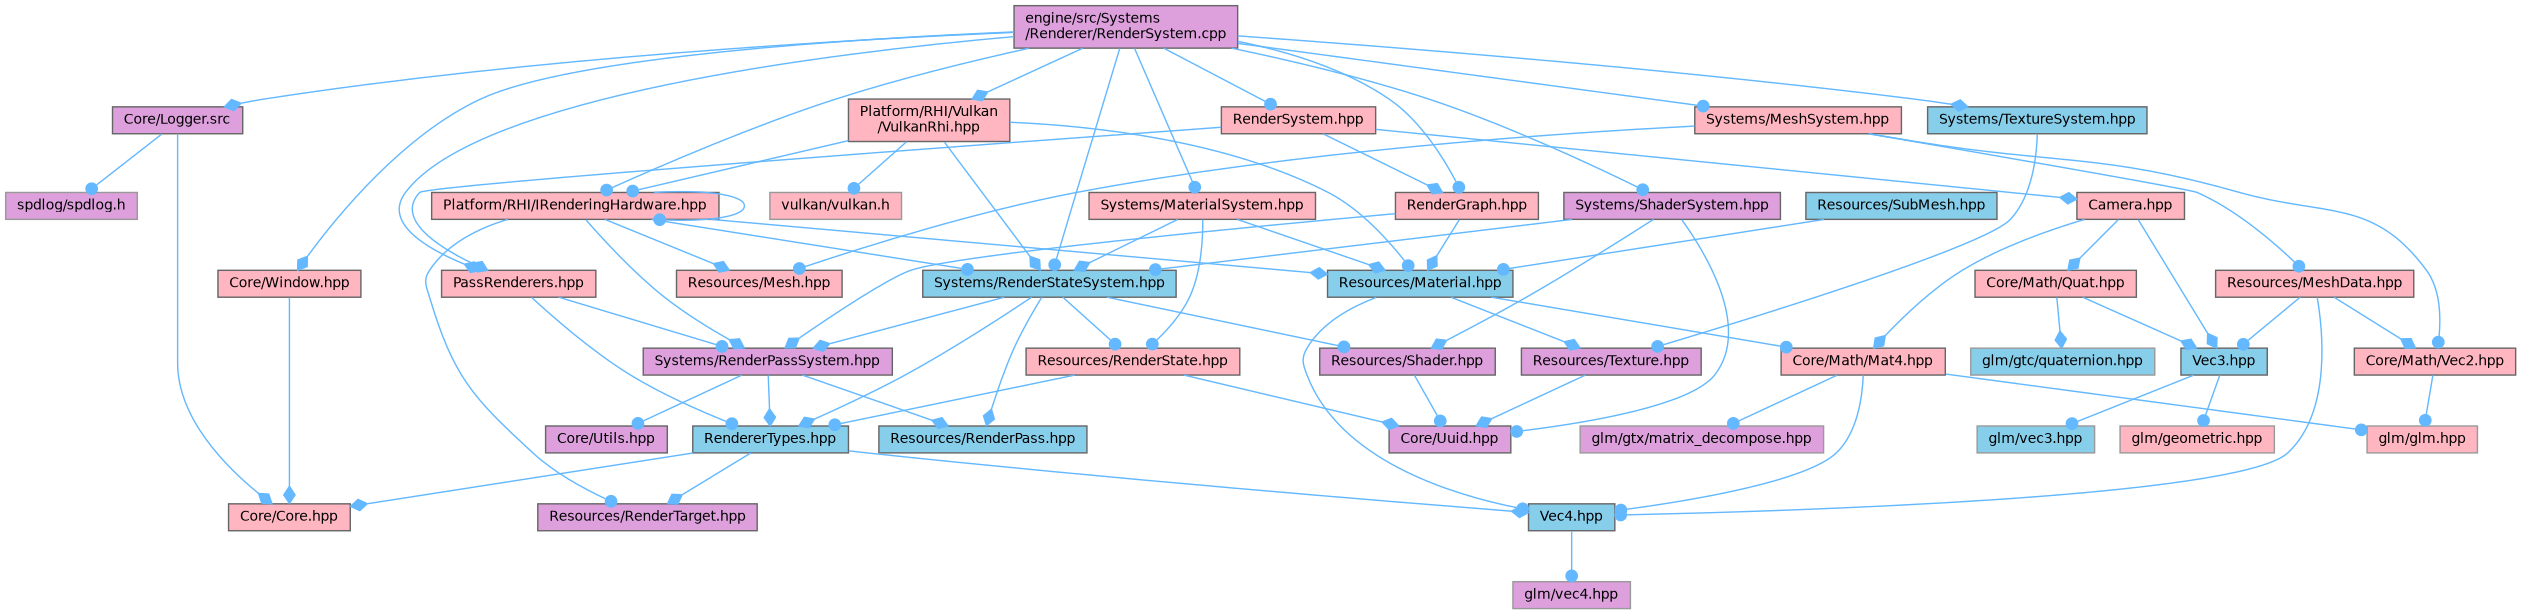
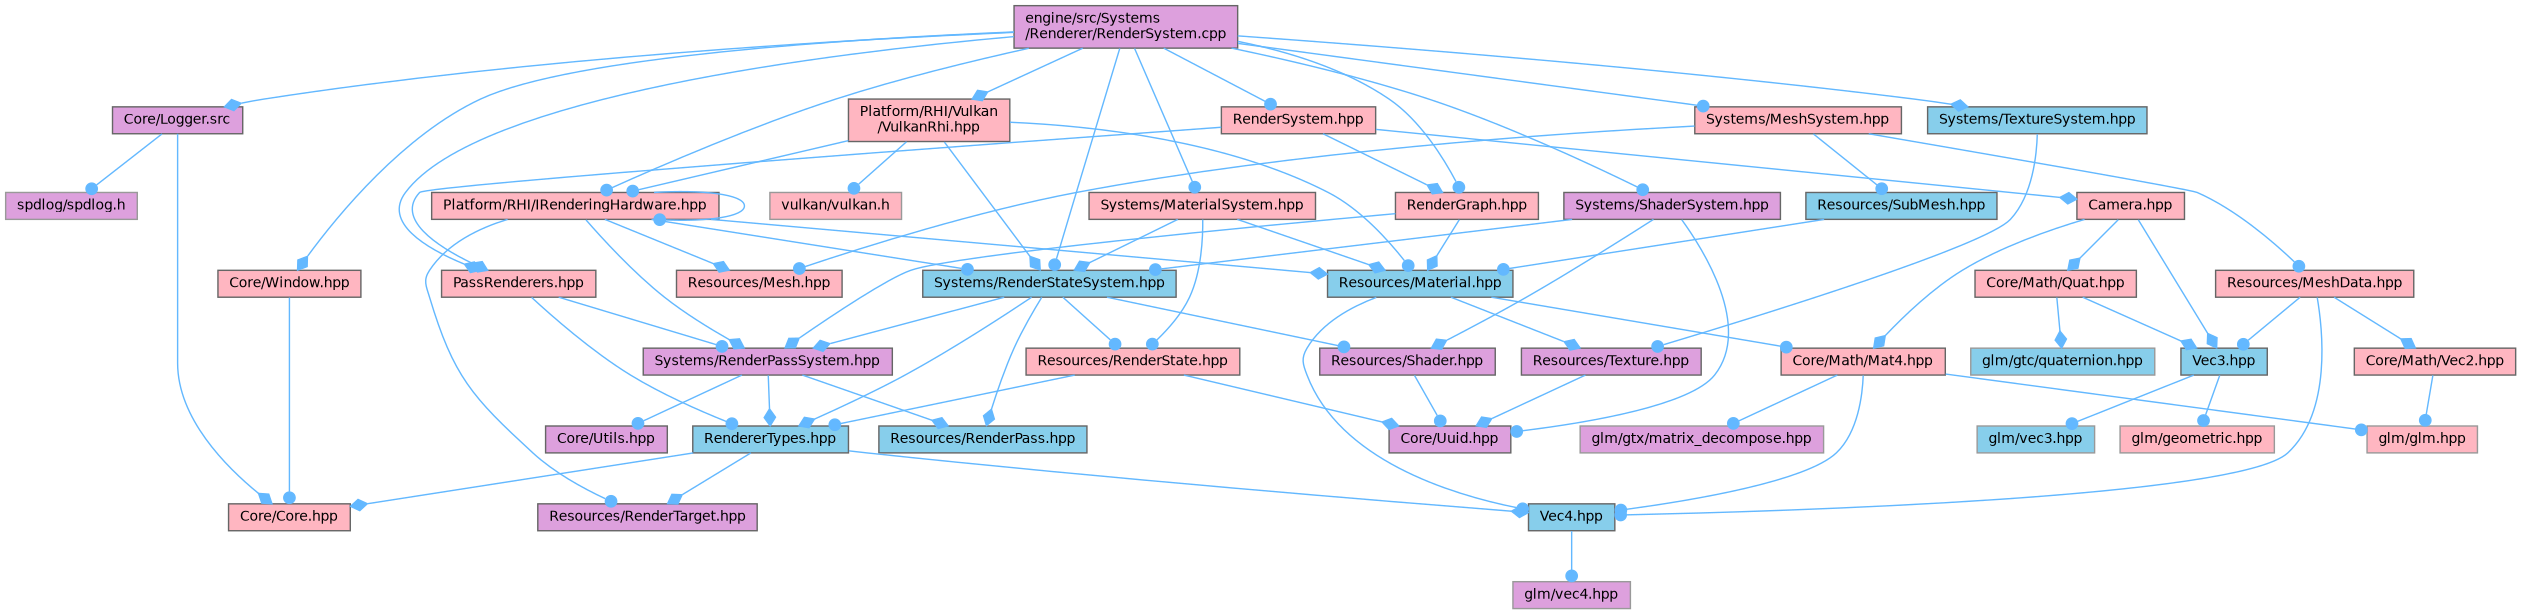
  digraph {
    node [color=grey40 fillcolor=lightpink fontname=Helvetica fontsize=10 shape=box style=filled]
    edge [arrowhead=dot color=steelblue1 fontname=Helvetica fontsize=10 labelfontname=Helvetica labelfontsize=10 style=solid]
    n1 [color=gray40 fillcolor=plum fontcolor=black height=0.2 label="engine/src/Systems\l/Renderer/RenderSystem.cpp" width=0.4]
    n2 [height=0.2 label="RenderSystem.hpp" width=0.4]
    n3 [height=0.2 label="PassRenderers.hpp" width=0.4]
    n4 [height=0.2 label="RenderGraph.hpp" width=0.4]
    n5 [fillcolor=plum height=0.2 label="Core/Logger.src" width=0.4]
    n6 [height=0.2 label="Core/Window.hpp" width=0.4]
    n7 [height=0.2 label="Platform/RHI/IRenderingHardware.hpp" width=0.4]
    n8 [fillcolor=skyblue height=0.2 label="Systems/RenderStateSystem.hpp" width=0.4]
    n9 [height=0.2 label="Platform/RHI/Vulkan\l/VulkanRhi.hpp" width=0.4]
    n10 [height=0.2 label="Systems/MaterialSystem.hpp" width=0.4]
    n11 [height=0.2 label="Systems/MeshSystem.hpp" width=0.4]
    n12 [fillcolor=plum height=0.2 label="Systems/ShaderSystem.hpp" width=0.4]
    n13 [fillcolor=skyblue height=0.2 label="Systems/TextureSystem.hpp" width=0.4]
    n14 [height=0.2 label="Camera.hpp" width=0.4]
    n15 [fillcolor=skyblue height=0.2 label="RendererTypes.hpp" width=0.4]
    n16 [fillcolor=plum height=0.2 label="Systems/RenderPassSystem.hpp" width=0.4]
    n17 [fillcolor=skyblue height=0.2 label="Resources/Material.hpp" width=0.4]
    n18 [height=0.2 label="Core/Core.hpp" width=0.4]
    n19 [color=grey60 fillcolor=plum height=0.2 label="spdlog/spdlog.h" width=0.4]
    n20 [fillcolor=plum height=0.2 label="Resources/RenderTarget.hpp" width=0.4]
    n21 [height=0.2 label="Resources/Mesh.hpp" width=0.4]
    n22 [fillcolor=skyblue height=0.2 label="Resources/RenderPass.hpp" width=0.4]
    n23 [height=0.2 label="Resources/RenderState.hpp" width=0.4]
    n24 [fillcolor=plum height=0.2 label="Resources/Shader.hpp" width=0.4]
    n25 [color=grey60 height=0.2 label="vulkan/vulkan.h" width=0.4]
    n26 [height=0.2 label="Resources/MeshData.hpp" width=0.4]
    n27 [fillcolor=skyblue height=0.2 label="Resources/SubMesh.hpp" width=0.4]
    n28 [fillcolor=plum height=0.2 label="Core/Uuid.hpp" width=0.4]
    n29 [fillcolor=plum height=0.2 label="Resources/Texture.hpp" width=0.4]
    n30 [height=0.2 label="Core/Math/Mat4.hpp" width=0.4]
    n31 [height=0.2 label="Core/Math/Quat.hpp" width=0.4]
    n32 [fillcolor=skyblue height=0.2 label="Vec3.hpp" width=0.4]
    n33 [fillcolor=skyblue height=0.2 label="Vec4.hpp" width=0.4]
    n34 [color=grey60 height=0.2 label="glm/glm.hpp" width=0.4]
    n35 [color=grey60 fillcolor=plum height=0.2 label="glm/gtx/matrix_decompose.hpp" width=0.4]
    n36 [color=grey60 fillcolor=skyblue height=0.2 label="glm/gtc/quaternion.hpp" width=0.4]
    n37 [color=grey60 height=0.2 label="glm/geometric.hpp" width=0.4]
    n38 [color=grey60 fillcolor=skyblue height=0.2 label="glm/vec3.hpp" width=0.4]
    n39 [color=grey60 fillcolor=plum height=0.2 label="glm/vec4.hpp" width=0.4]
    n40 [fillcolor=plum height=0.2 label="Core/Utils.hpp" width=0.4]
    n41 [height=0.2 label="Core/Math/Vec2.hpp" width=0.4]
    n1 -> n2
    n1 -> n3 [arrowhead=diamond]
    n1 -> n4
    n1 -> n5 [arrowhead=diamond]
    n1 -> n6 [arrowhead=diamond]
    n1 -> n7
    n1 -> n8
    n1 -> n9 [arrowhead=diamond]
    n1 -> n10
    n1 -> n11
    n1 -> n12
    n1 -> n13 [arrowhead=diamond]
    n2 -> n3 [arrowhead=diamond]
    n2 -> n4 [arrowhead=diamond]
    n2 -> n14 [arrowhead=diamond]
    n3 -> n15
    n3 -> n16
    n4 -> n16 [arrowhead=diamond]
    n4 -> n17 [arrowhead=diamond]
    n5 -> n18 [arrowhead=diamond]
    n5 -> n19
-   n6 -> n18 [arrowhead=diamond]
+   n6 -> n18
    n7 -> n7
    n7 -> n8
    n7 -> n16 [arrowhead=diamond]
    n7 -> n17 [arrowhead=diamond]
    n7 -> n20
    n7 -> n21 [arrowhead=diamond]
    n8 -> n15 [arrowhead=diamond]
    n8 -> n16 [arrowhead=diamond]
    n8 -> n22 [arrowhead=diamond]
    n8 -> n23
    n8 -> n24
    n9 -> n7
    n9 -> n8 [arrowhead=diamond]
    n9 -> n17
    n9 -> n25
    n10 -> n8 [arrowhead=diamond]
    n10 -> n17 [arrowhead=diamond]
    n10 -> n23
    n11 -> n21
    n11 -> n26
-   n11 -> n41
+   n11 -> n27
    n12 -> n8
    n12 -> n24 [arrowhead=diamond]
    n12 -> n28
    n13 -> n29
    n14 -> n30 [arrowhead=diamond]
    n14 -> n31 [arrowhead=diamond]
    n14 -> n32 [arrowhead=diamond]
    n15 -> n18 [arrowhead=diamond]
    n15 -> n20 [arrowhead=diamond]
    n15 -> n33 [arrowhead=diamond]
    n16 -> n15 [arrowhead=diamond]
    n16 -> n22 [arrowhead=diamond]
    n16 -> n40
    n17 -> n29 [arrowhead=diamond]
    n17 -> n30
    n17 -> n33
    n23 -> n15
    n23 -> n28 [arrowhead=diamond]
    n24 -> n28
    n26 -> n32
    n26 -> n33
    n26 -> n41 [arrowhead=diamond]
    n27 -> n17
    n29 -> n28 [arrowhead=diamond]
    n30 -> n33
    n30 -> n34
    n30 -> n35
    n31 -> n32 [arrowhead=diamond]
    n31 -> n36 [arrowhead=diamond]
    n32 -> n37
    n32 -> n38
    n33 -> n39
    n41 -> n34
  }
